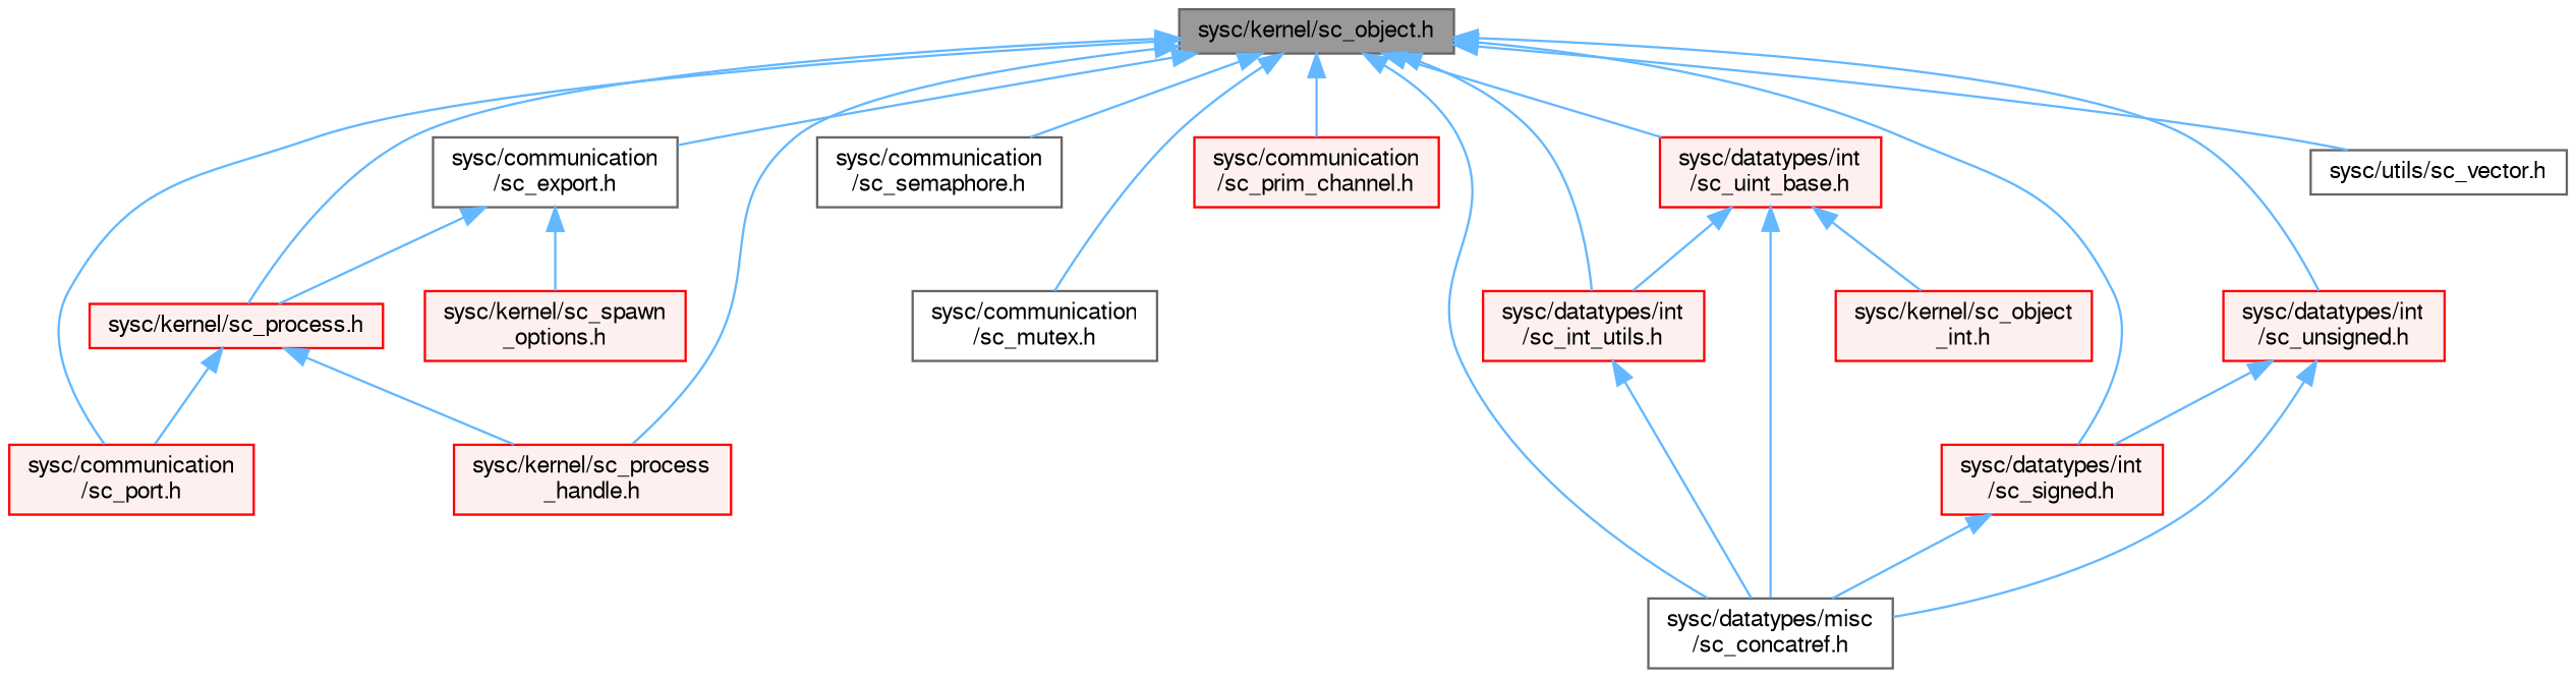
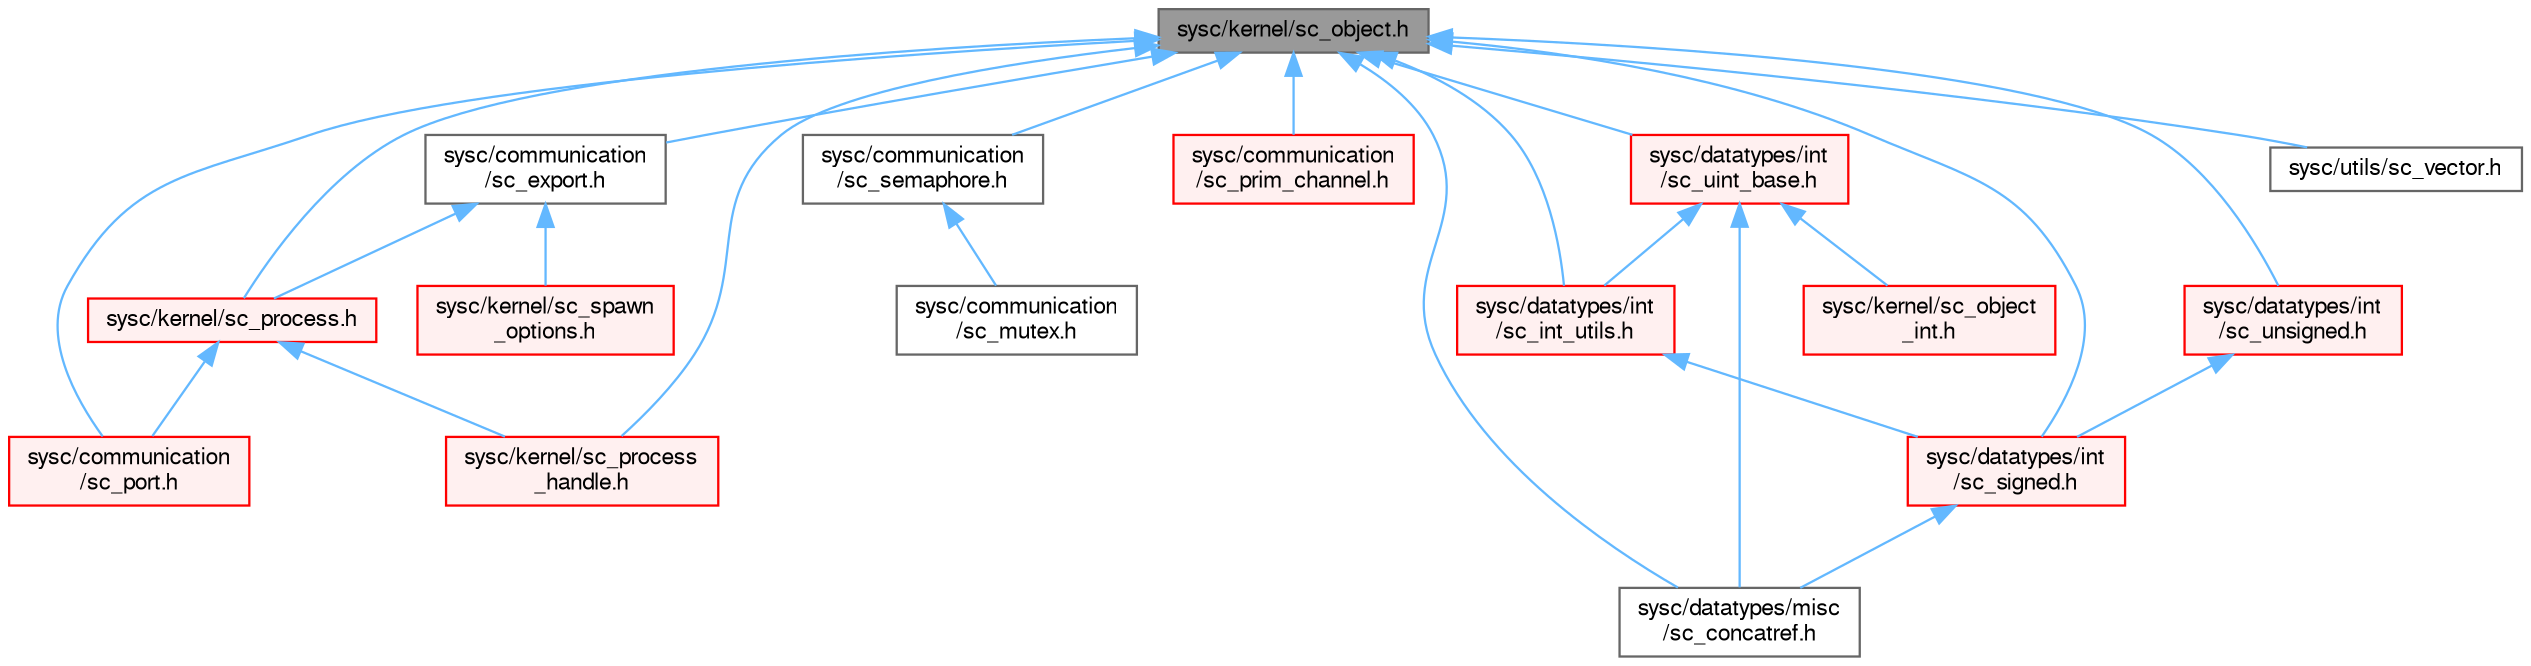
  digraph {
    node [color=red fillcolor="#FFF0F0" fontname=FreeSans fontsize=10 shape=box style=filled]
    edge [color=steelblue1 dir=back fontname=FreeSans fontsize=10 labelfontname=FreeSans labelfontsize=10 style=solid]
    n1 [color=gray40 fillcolor=grey60 fontcolor=black height=0.2 label="sysc/kernel/sc_object.h" width=0.4]
    n2 [color=grey40 fillcolor=white height=0.2 label="sysc/communication\l/sc_export.h" width=0.4]
    n3 [height=0.2 label="sysc/kernel/sc_process.h" width=0.4]
    n4 [height=0.2 label="sysc/communication\l/sc_port.h" width=0.4]
    n5 [height=0.2 label="sysc/kernel/sc_process\l_handle.h" width=0.4]
    n6 [color=grey40 fillcolor=white height=0.2 label="sysc/communication\l/sc_mutex.h" width=0.4]
    n7 [height=0.2 label="sysc/communication\l/sc_prim_channel.h" width=0.4]
    n8 [color=grey40 fillcolor=white height=0.2 label="sysc/communication\l/sc_semaphore.h" width=0.4]
    n9 [height=0.2 label="sysc/datatypes/int\l/sc_int_utils.h" width=0.4]
    n10 [color=grey40 fillcolor=white height=0.2 label="sysc/datatypes/misc\l/sc_concatref.h" width=0.4]
    n11 [height=0.2 label="sysc/datatypes/int\l/sc_signed.h" width=0.4]
    n12 [height=0.2 label="sysc/datatypes/int\l/sc_uint_base.h" width=0.4]
    n13 [height=0.2 label="sysc/datatypes/int\l/sc_unsigned.h" width=0.4]
    n14 [color=grey40 fillcolor=white height=0.2 label="sysc/utils/sc_vector.h" width=0.4]
    n15 [height=0.2 label="sysc/kernel/sc_spawn\l_options.h" width=0.4]
    n16 [height=0.2 label="sysc/kernel/sc_object\l_int.h" width=0.4]
    n1 -> n2
    n1 -> n3
    n1 -> n4
    n1 -> n5
-   n1 -> n6
+   n8 -> n6
    n1 -> n7
    n1 -> n8
    n1 -> n9
    n1 -> n10
    n1 -> n11
    n1 -> n12
    n1 -> n13
    n1 -> n14
    n2 -> n3
    n2 -> n15
    n3 -> n4
    n3 -> n5
-   n9 -> n10
+   n9 -> n11
    n11 -> n10
    n12 -> n9
    n12 -> n10
    n12 -> n16
-   n13 -> n10
    n13 -> n11
  }
